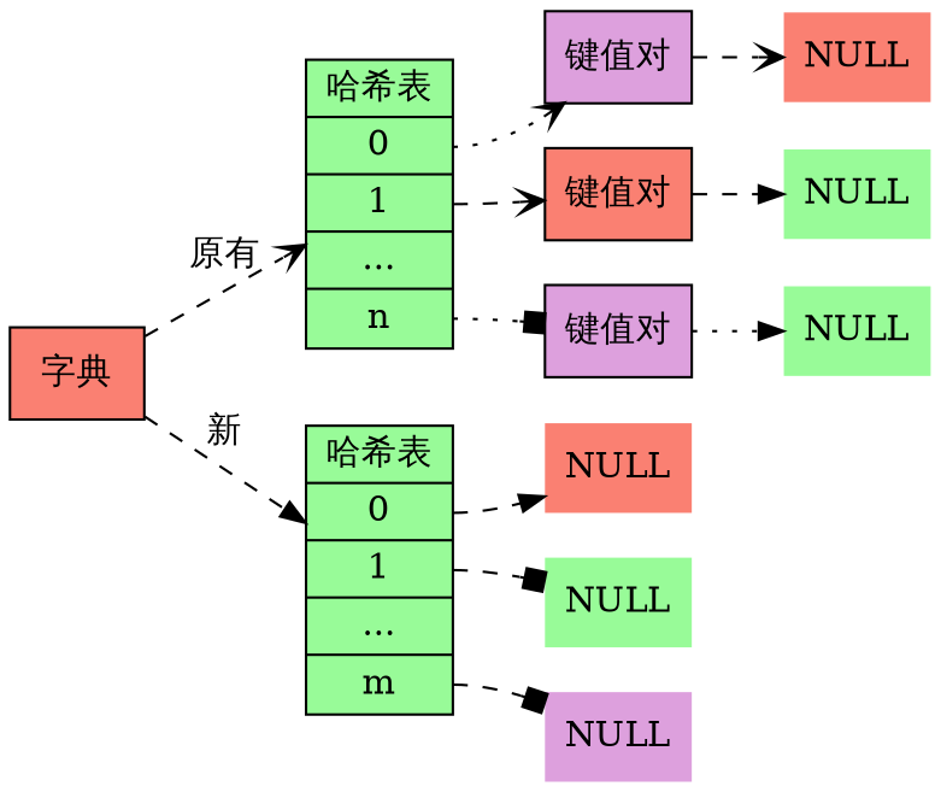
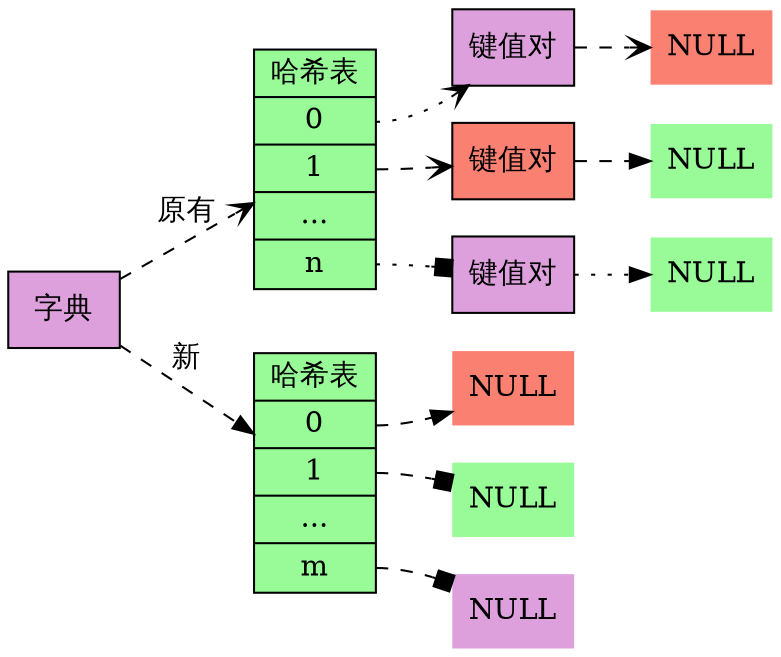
  digraph {
    rankdir=LR
    node [shape=record style=filled fillcolor=palegreen]
    edge [style=dashed arrowhead=vee]
-   n1 [label="字典" fillcolor=salmon]
+   n1 [label="字典" fillcolor=plum]
    n2 [label="哈希表 | <0> 0 | <1> 1 | ... | <n> n "]
    n3 [label="哈希表 | <0> 0 | <1> 1 | ... | <m> m "]
    n4 [label="键值对" fillcolor=plum]
    n5 [label="键值对" fillcolor=salmon]
    n6 [label="键值对" fillcolor=plum]
    n7 [label=NULL shape=plaintext fillcolor=salmon]
    n8 [label=NULL shape=plaintext]
    n9 [label=NULL shape=plaintext fillcolor=plum]
    n10 [label=NULL shape=plaintext fillcolor=salmon]
    n11 [label=NULL shape=plaintext]
    n12 [label=NULL shape=plaintext]
    n1 -> n2 [label="原有"]
    n1 -> n3 [label="新" arrowhead=normal]
    n2 -> n4 [tailport=0 style=dotted]
    n2 -> n5 [tailport=1]
    n2 -> n6 [tailport=n style=dotted arrowhead=box]
    n3 -> n7 [tailport=0 arrowhead=normal]
    n3 -> n8 [tailport=1 arrowhead=box]
    n3 -> n9 [tailport=m arrowhead=box]
    n4 -> n10
    n5 -> n11 [arrowhead=normal]
    n6 -> n12 [style=dotted arrowhead=normal]
  }
